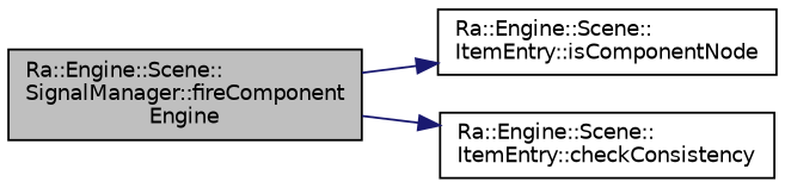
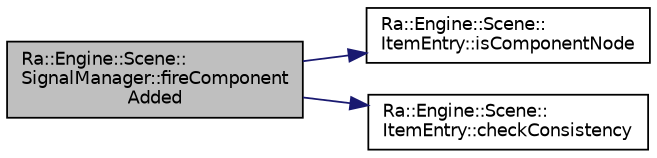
  digraph {
    rankdir=LR
    node [color=black fillcolor=white fontname=Helvetica fontsize=10 shape=record style=filled]
    edge [color=midnightblue fontname=Helvetica fontsize=10 labelfontname=Helvetica labelfontsize=10 style=solid]
-   n1 [fillcolor=grey75 fontcolor=black height=0.2 label="Ra::Engine::Scene::\lSignalManager::fireComponent\lEngine" width=0.4]
+   n1 [fillcolor=grey75 fontcolor=black height=0.2 label="Ra::Engine::Scene::\lSignalManager::fireComponent\lAdded" width=0.4]
    n2 [height=0.2 label="Ra::Engine::Scene::\lItemEntry::isComponentNode" width=0.4]
    n3 [height=0.2 label="Ra::Engine::Scene::\lItemEntry::checkConsistency" width=0.4]
    n1 -> n2
    n1 -> n3
  }
